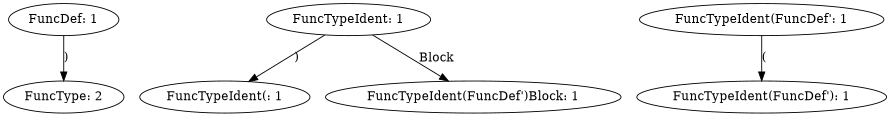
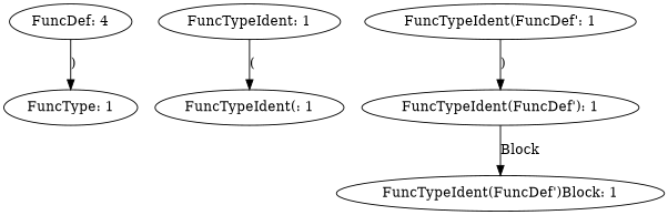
  digraph {
-   n1 [label="FuncDef: 1"]
-   n2 [label="FuncType: 2"]
+   n1 [label="FuncDef: 4"]
+   n2 [label="FuncType: 1"]
    n3 [label="FuncTypeIdent: 1"]
    n4 [label="FuncTypeIdent(: 1"]
    n5 [label="FuncTypeIdent(FuncDef': 1"]
    n6 [label="FuncTypeIdent(FuncDef'): 1"]
    n7 [label="FuncTypeIdent(FuncDef')Block: 1"]
    n1 -> n2 [label=")"]
-   n3 -> n4 [label=")"]
-   n5 -> n6 [label="("]
-   n3 -> n7 [label=Block]
+   n3 -> n4 [label="("]
+   n5 -> n6 [label=")"]
+   n6 -> n7 [label=Block]
  }
